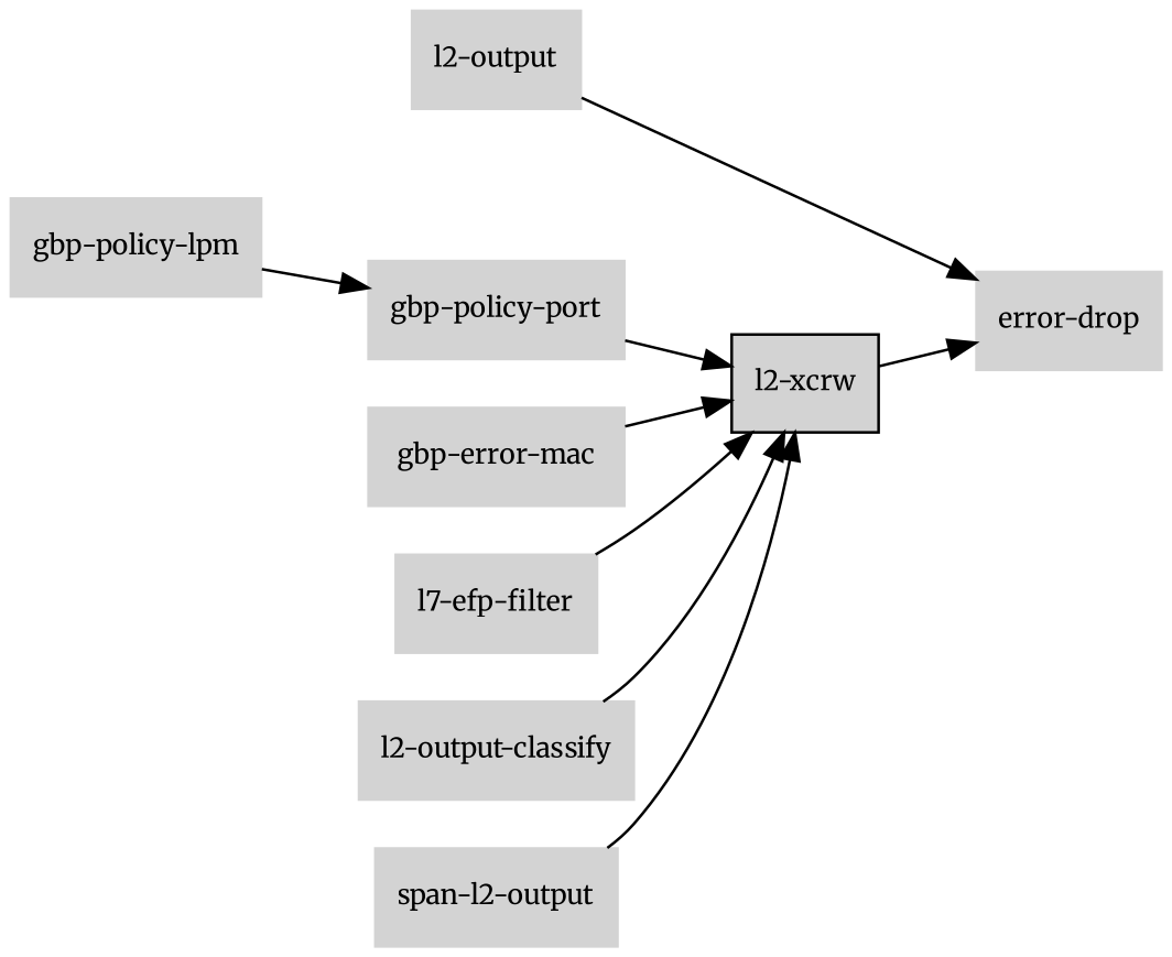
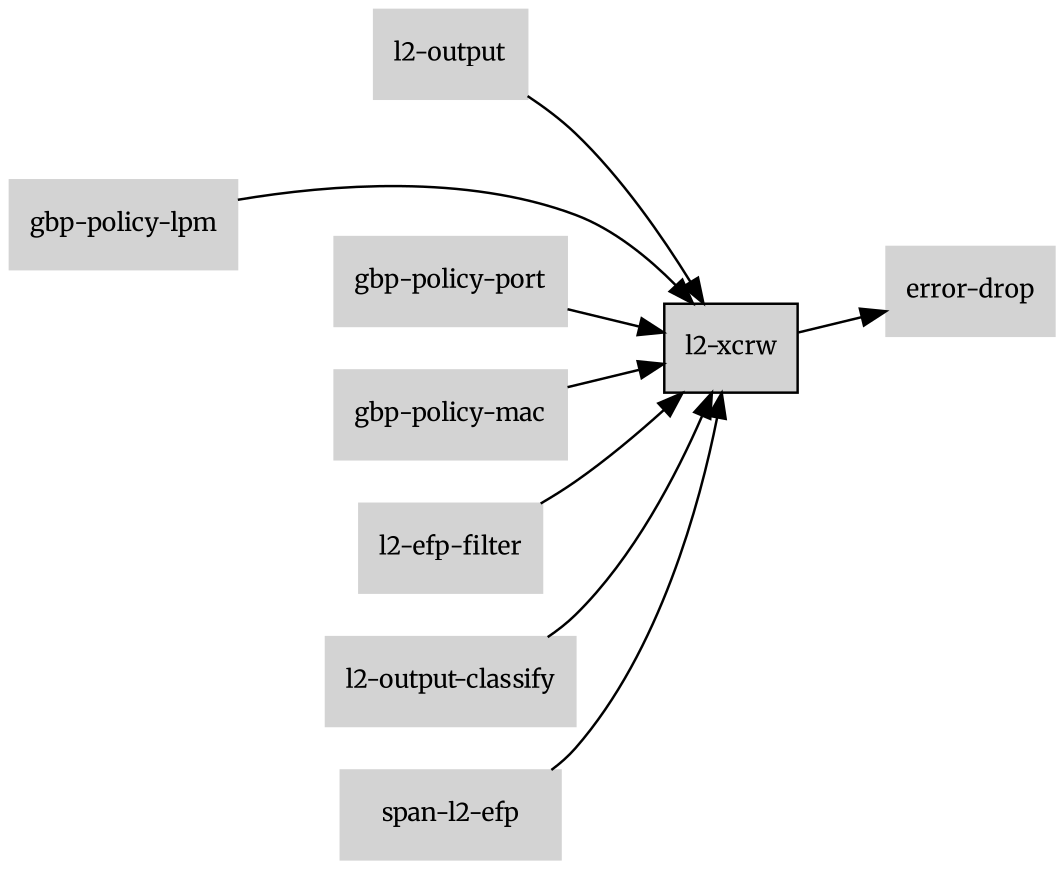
  digraph {
    fontname=Merriweather
    rankdir=LR
    node [color=lightgray fillcolor=lightgray fontcolor=black fontname=Merriweather fontsize=10 shape=box style=filled]
    edge [fontname=Merriweather fontsize=8]
    "l2-xcrw" [color=black]
    "error-drop"
    "gbp-policy-lpm"
-   "gbp-policy-mac" [label="gbp-error-mac"]
+   "gbp-policy-mac"
    "gbp-policy-port"
-   "l2-efp-filter" [label="l7-efp-filter"]
+   "l2-efp-filter"
    "l2-output-classify"
    "l2-output"
-   "span-l2-output"
+   "span-l2-output" [label="span-l2-efp"]
    "l2-xcrw" -> "error-drop"
-   "gbp-policy-lpm" -> "gbp-policy-port"
+   "gbp-policy-lpm" -> "l2-xcrw"
    "gbp-policy-mac" -> "l2-xcrw"
    "gbp-policy-port" -> "l2-xcrw"
    "l2-efp-filter" -> "l2-xcrw"
    "l2-output-classify" -> "l2-xcrw"
-   "l2-output" -> "error-drop"
+   "l2-output" -> "l2-xcrw"
    "span-l2-output" -> "l2-xcrw"
  }
